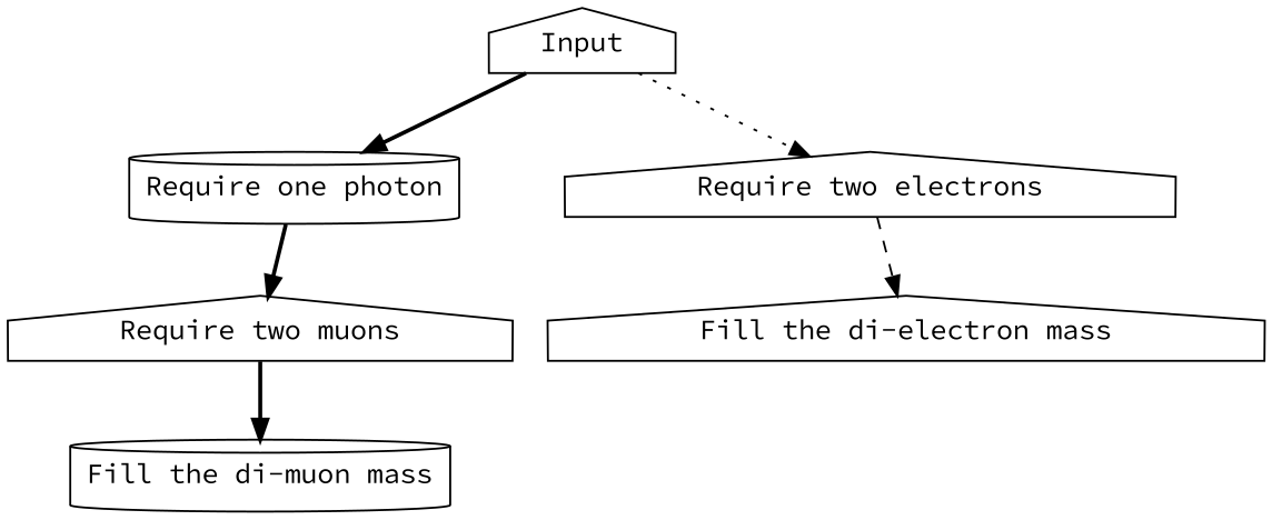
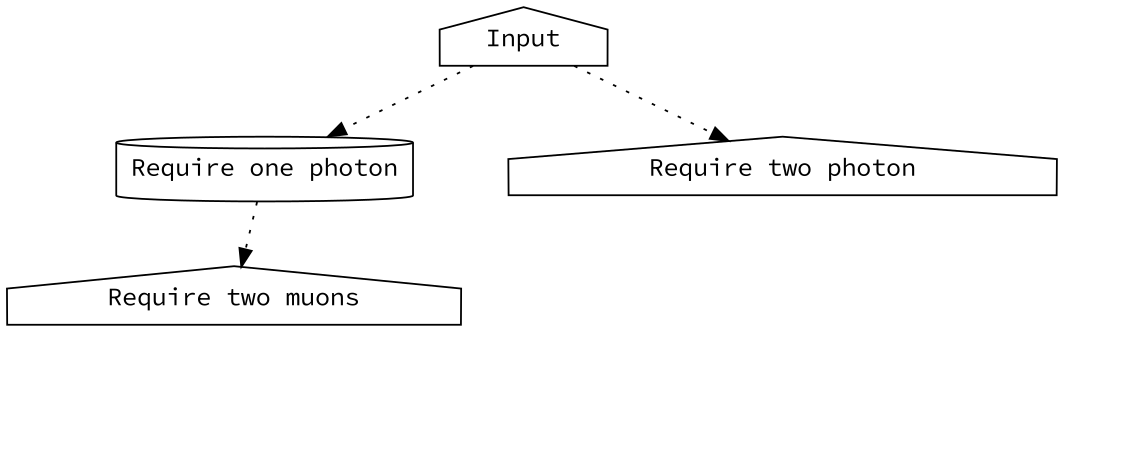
  digraph {
    fontname="Source Code Pro"
    node [fontname="Source Code Pro" shape=house]
    edge [fontname="Source Code Pro" style=dotted]
    n1 [label=Input]
    n2 [label="Require one photon" shape=cylinder]
-   n3 [label="Require two electrons"]
+   n3 [label="Require two photon"]
    n4 [label="Require two muons"]
-   n5 [label="Fill the di-electron mass"]
-   n6 [label="Fill the di-muon mass" shape=cylinder]
-   n1 -> n2 [style=bold]
+   n1 -> n2
    n1 -> n3
-   n2 -> n4 [style=bold]
-   n3 -> n5 [style=dashed]
-   n4 -> n6 [style=bold]
+   n2 -> n4
  }
